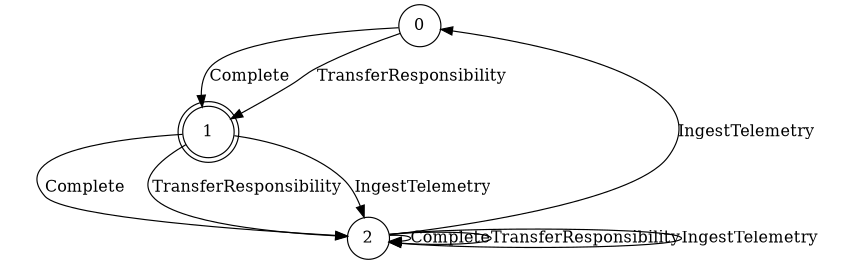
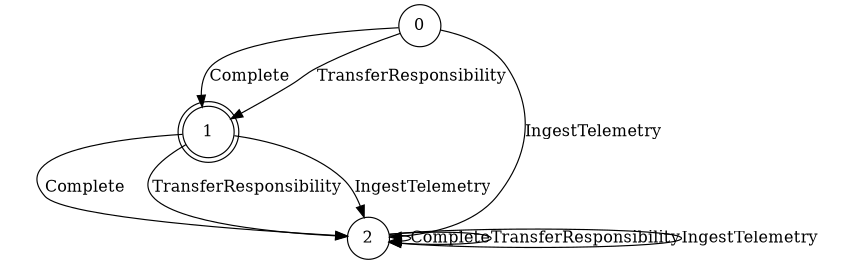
  digraph {
    node [shape=circle]
    n1 [label=0]
    n2 [label=1 shape=doublecircle]
    n3 [label=2]
    n1 -> n2 [label=Complete]
    n1 -> n2 [label=TransferResponsibility]
-   n3 -> n1 [label=IngestTelemetry]
+   n1 -> n3 [label=IngestTelemetry]
    n2 -> n3 [label=Complete]
    n2 -> n3 [label=TransferResponsibility]
    n2 -> n3 [label=IngestTelemetry]
    n3 -> n3 [label=Complete]
    n3 -> n3 [label=TransferResponsibility]
    n3 -> n3 [label=IngestTelemetry]
  }
